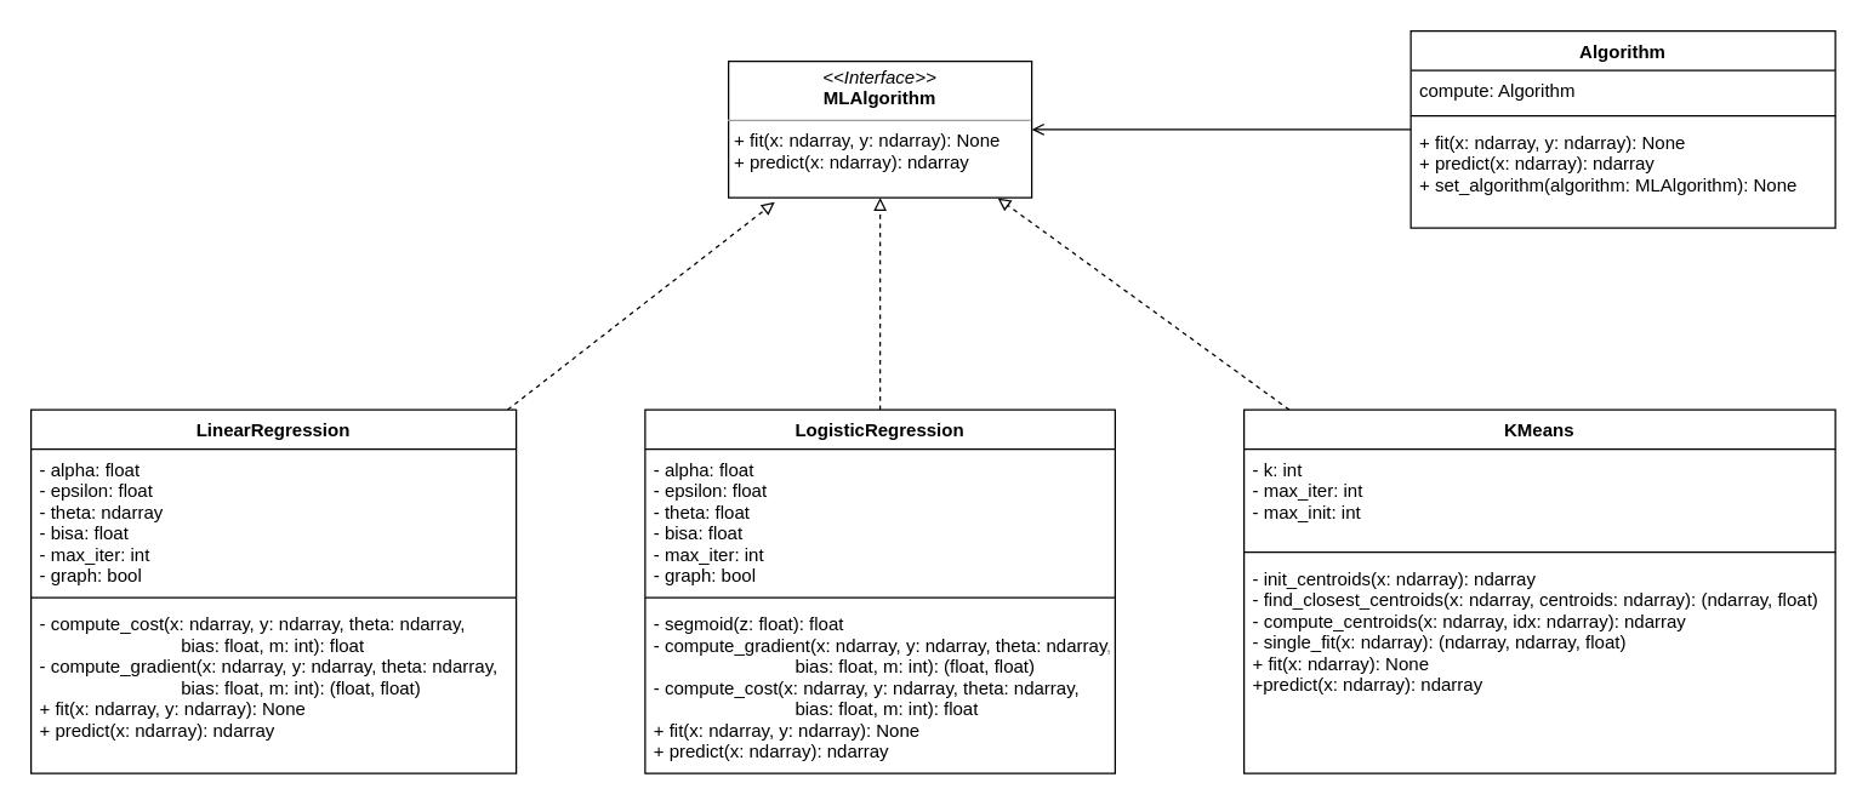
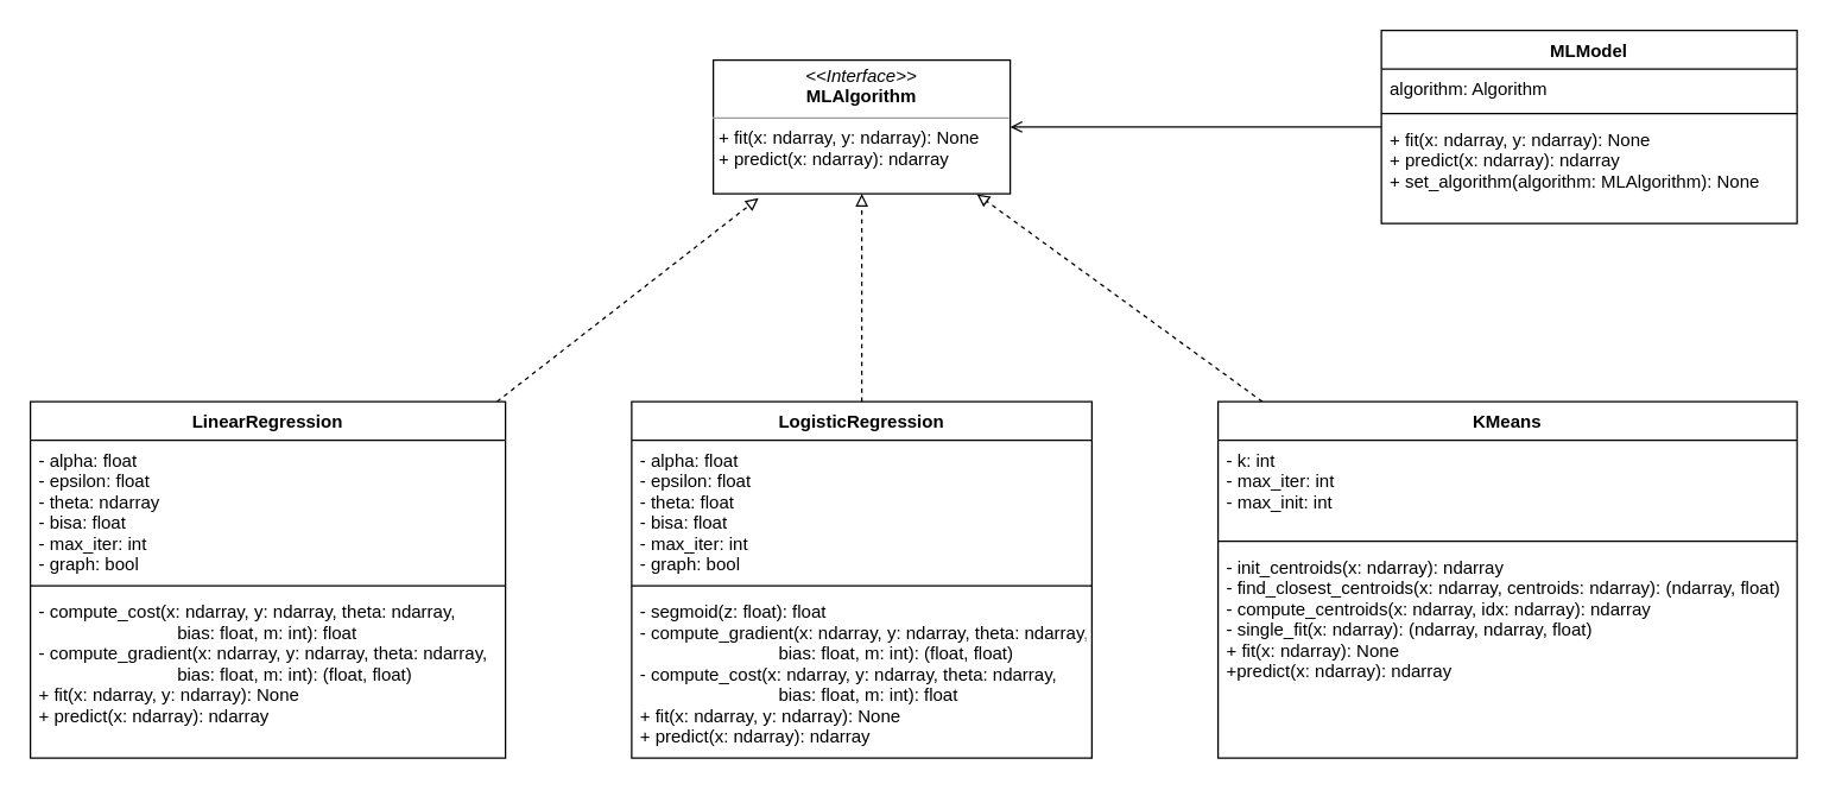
  <mxCell id="0" />
  <mxCell id="1" parent="0" />
  <mxCell id="2" value="&lt;p style=&quot;margin:0px;margin-top:4px;text-align:center;&quot;&gt;&lt;i&gt;&amp;lt;&amp;lt;Interface&amp;gt;&amp;gt;&lt;/i&gt;&lt;br&gt;&lt;b&gt;MLAlgorithm&lt;/b&gt;&lt;/p&gt;&lt;hr size=&quot;1&quot;&gt;&lt;p style=&quot;margin:0px;margin-left:4px;&quot;&gt;+ fit(x: ndarray, y: ndarray): None&lt;br style=&quot;padding: 0px; margin: 0px;&quot;&gt;+ predict(x: ndarray): ndarray&lt;br&gt;&lt;/p&gt;" style="verticalAlign=top;align=left;overflow=fill;fontSize=12;fontFamily=Helvetica;html=1;" vertex="1" parent="1"><mxGeometry x="480" y="40" width="200" height="90" as="geometry" /></mxCell>
  <mxCell id="3" style="edgeStyle=none;html=1;dashed=1;endArrow=block;endFill=0;" edge="1" parent="1" source="4"><mxGeometry relative="1" as="geometry"><mxPoint x="580" y="130" as="targetPoint" /></mxGeometry></mxCell>
  <mxCell id="4" value="LogisticRegression" style="swimlane;fontStyle=1;align=center;verticalAlign=top;childLayout=stackLayout;horizontal=1;startSize=26;horizontalStack=0;resizeParent=1;resizeParentMax=0;resizeLast=0;collapsible=1;marginBottom=0;rotation=0;" vertex="1" parent="1"><mxGeometry x="425" y="270" width="310" height="240" as="geometry" /></mxCell>
  <mxCell id="5" value="- alpha: float&#10;- epsilon: float&#10;- theta: float&#10;- bisa: float&#10;- max_iter: int&#10;- graph: bool" style="text;strokeColor=none;fillColor=none;align=left;verticalAlign=top;spacingLeft=4;spacingRight=4;overflow=hidden;rotatable=0;points=[[0,0.5],[1,0.5]];portConstraint=eastwest;rotation=0;" vertex="1" parent="4"><mxGeometry y="26" width="310" height="94" as="geometry" /></mxCell>
  <mxCell id="6" value="" style="line;strokeWidth=1;fillColor=none;align=left;verticalAlign=middle;spacingTop=-1;spacingLeft=3;spacingRight=3;rotatable=0;labelPosition=right;points=[];portConstraint=eastwest;strokeColor=inherit;" vertex="1" parent="4"><mxGeometry y="120" width="310" height="8" as="geometry" /></mxCell>
  <mxCell id="7" value="- segmoid(z: float): float&#10;- compute_gradient(x: ndarray, y: ndarray, theta: ndarray,&#10;                            bias: float, m: int): (float, float)&#10;- compute_cost(x: ndarray, y: ndarray, theta: ndarray, &#10;                            bias: float, m: int): float&#10;+ fit(x: ndarray, y: ndarray): None&#10;+ predict(x: ndarray): ndarray" style="text;strokeColor=none;fillColor=none;align=left;verticalAlign=top;spacingLeft=4;spacingRight=4;overflow=hidden;rotatable=0;points=[[0,0.5],[1,0.5]];portConstraint=eastwest;rotation=0;" vertex="1" parent="4"><mxGeometry y="128" width="310" height="112" as="geometry" /></mxCell>
  <mxCell id="8" style="edgeStyle=none;html=1;entryX=0.152;entryY=1.033;entryDx=0;entryDy=0;entryPerimeter=0;dashed=1;endArrow=block;endFill=0;" edge="1" parent="1" source="9" target="2"><mxGeometry relative="1" as="geometry" /></mxCell>
  <mxCell id="9" value="LinearRegression" style="swimlane;fontStyle=1;align=center;verticalAlign=top;childLayout=stackLayout;horizontal=1;startSize=26;horizontalStack=0;resizeParent=1;resizeParentMax=0;resizeLast=0;collapsible=1;marginBottom=0;rotation=0;" vertex="1" parent="1"><mxGeometry x="20" y="270" width="320" height="240" as="geometry" /></mxCell>
  <mxCell id="10" value="- alpha: float&#10;- epsilon: float&#10;- theta: ndarray&#10;- bisa: float&#10;- max_iter: int&#10;- graph: bool" style="text;strokeColor=none;fillColor=none;align=left;verticalAlign=top;spacingLeft=4;spacingRight=4;overflow=hidden;rotatable=0;points=[[0,0.5],[1,0.5]];portConstraint=eastwest;" vertex="1" parent="9"><mxGeometry y="26" width="320" height="94" as="geometry" /></mxCell>
  <mxCell id="11" value="" style="line;strokeWidth=1;fillColor=none;align=left;verticalAlign=middle;spacingTop=-1;spacingLeft=3;spacingRight=3;rotatable=0;labelPosition=right;points=[];portConstraint=eastwest;strokeColor=inherit;" vertex="1" parent="9"><mxGeometry y="120" width="320" height="8" as="geometry" /></mxCell>
  <mxCell id="12" value="- compute_cost(x: ndarray, y: ndarray, theta: ndarray,&#10;                            bias: float, m: int): float&#10;- compute_gradient(x: ndarray, y: ndarray, theta: ndarray,&#10;                            bias: float, m: int): (float, float)&#10;+ fit(x: ndarray, y: ndarray): None&#10;+ predict(x: ndarray): ndarray" style="text;strokeColor=none;fillColor=none;align=left;verticalAlign=top;spacingLeft=4;spacingRight=4;overflow=hidden;rotatable=0;points=[[0,0.5],[1,0.5]];portConstraint=eastwest;" vertex="1" parent="9"><mxGeometry y="128" width="320" height="112" as="geometry" /></mxCell>
  <mxCell id="13" style="edgeStyle=none;html=1;entryX=0.888;entryY=1.003;entryDx=0;entryDy=0;entryPerimeter=0;dashed=1;endArrow=block;endFill=0;" edge="1" parent="1" source="14" target="2"><mxGeometry relative="1" as="geometry" /></mxCell>
  <mxCell id="14" value="KMeans" style="swimlane;fontStyle=1;align=center;verticalAlign=top;childLayout=stackLayout;horizontal=1;startSize=26;horizontalStack=0;resizeParent=1;resizeParentMax=0;resizeLast=0;collapsible=1;marginBottom=0;rotation=0;" vertex="1" parent="1"><mxGeometry x="820" y="270" width="390" height="240" as="geometry" /></mxCell>
  <mxCell id="15" value="- k: int&#10;- max_iter: int&#10;- max_init: int" style="text;strokeColor=none;fillColor=none;align=left;verticalAlign=top;spacingLeft=4;spacingRight=4;overflow=hidden;rotatable=0;points=[[0,0.5],[1,0.5]];portConstraint=eastwest;" vertex="1" parent="14"><mxGeometry y="26" width="390" height="64" as="geometry" /></mxCell>
  <mxCell id="16" value="" style="line;strokeWidth=1;fillColor=none;align=left;verticalAlign=middle;spacingTop=-1;spacingLeft=3;spacingRight=3;rotatable=0;labelPosition=right;points=[];portConstraint=eastwest;strokeColor=inherit;" vertex="1" parent="14"><mxGeometry y="90" width="390" height="8" as="geometry" /></mxCell>
  <mxCell id="17" value="- init_centroids(x: ndarray): ndarray&#10;- find_closest_centroids(x: ndarray, centroids: ndarray): (ndarray, float)&#10;- compute_centroids(x: ndarray, idx: ndarray): ndarray&#10;- single_fit(x: ndarray): (ndarray, ndarray, float)&#10;+ fit(x: ndarray): None&#10;+predict(x: ndarray): ndarray" style="text;strokeColor=none;fillColor=none;align=left;verticalAlign=top;spacingLeft=4;spacingRight=4;overflow=hidden;rotatable=0;points=[[0,0.5],[1,0.5]];portConstraint=eastwest;" vertex="1" parent="14"><mxGeometry y="98" width="390" height="142" as="geometry" /></mxCell>
  <mxCell id="18" style="edgeStyle=none;html=1;endArrow=open;endFill=0;" edge="1" parent="1" source="19" target="2"><mxGeometry relative="1" as="geometry" /></mxCell>
- <mxCell id="19" value="Algorithm" style="swimlane;fontStyle=1;align=center;verticalAlign=top;childLayout=stackLayout;horizontal=1;startSize=26;horizontalStack=0;resizeParent=1;resizeParentMax=0;resizeLast=0;collapsible=1;marginBottom=0;" vertex="1" parent="1"><mxGeometry x="930" width="280" height="130" as="geometry" y="20" /></mxCell>
- <mxCell id="20" value="compute: Algorithm" style="text;strokeColor=none;fillColor=none;align=left;verticalAlign=top;spacingLeft=4;spacingRight=4;overflow=hidden;rotatable=0;points=[[0,0.5],[1,0.5]];portConstraint=eastwest;" vertex="1" parent="19"><mxGeometry y="26" width="280" height="26" as="geometry" /></mxCell>
+ <mxCell id="19" value="MLModel" style="swimlane;fontStyle=1;align=center;verticalAlign=top;childLayout=stackLayout;horizontal=1;startSize=26;horizontalStack=0;resizeParent=1;resizeParentMax=0;resizeLast=0;collapsible=1;marginBottom=0;" vertex="1" parent="1"><mxGeometry x="930" width="280" height="130" as="geometry" y="20" /></mxCell>
+ <mxCell id="20" value="algorithm: Algorithm" style="text;strokeColor=none;fillColor=none;align=left;verticalAlign=top;spacingLeft=4;spacingRight=4;overflow=hidden;rotatable=0;points=[[0,0.5],[1,0.5]];portConstraint=eastwest;" vertex="1" parent="19"><mxGeometry y="26" width="280" height="26" as="geometry" /></mxCell>
  <mxCell id="21" value="" style="line;strokeWidth=1;fillColor=none;align=left;verticalAlign=middle;spacingTop=-1;spacingLeft=3;spacingRight=3;rotatable=0;labelPosition=right;points=[];portConstraint=eastwest;strokeColor=inherit;" vertex="1" parent="19"><mxGeometry y="52" width="280" height="8" as="geometry" /></mxCell>
  <mxCell id="22" value="+ fit(x: ndarray, y: ndarray): None&#10;+ predict(x: ndarray): ndarray&#10;+ set_algorithm(algorithm: MLAlgorithm): None" style="text;strokeColor=none;fillColor=none;align=left;verticalAlign=top;spacingLeft=4;spacingRight=4;overflow=hidden;rotatable=0;points=[[0,0.5],[1,0.5]];portConstraint=eastwest;" vertex="1" parent="19"><mxGeometry y="60" width="280" height="70" as="geometry" /></mxCell>
